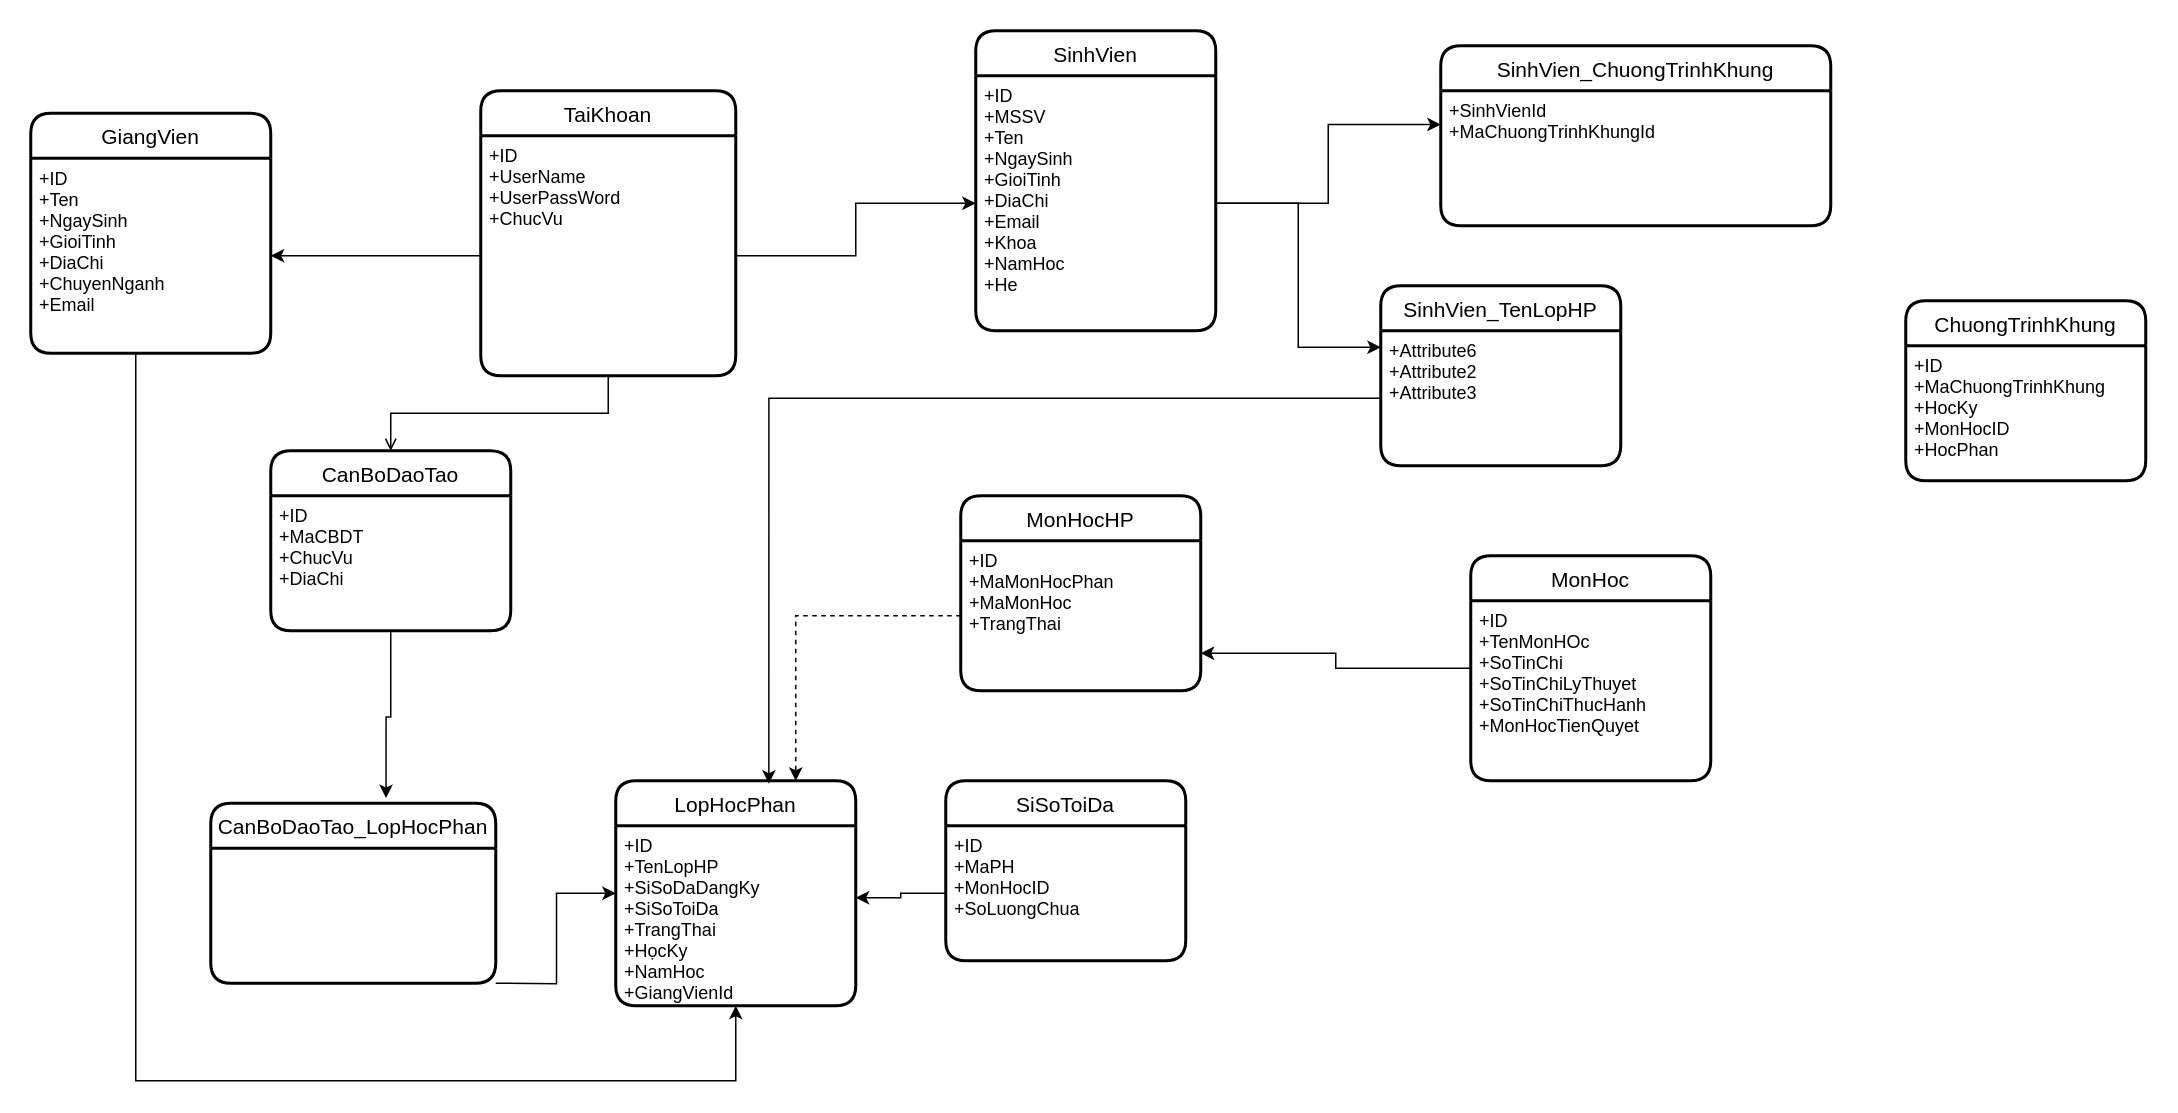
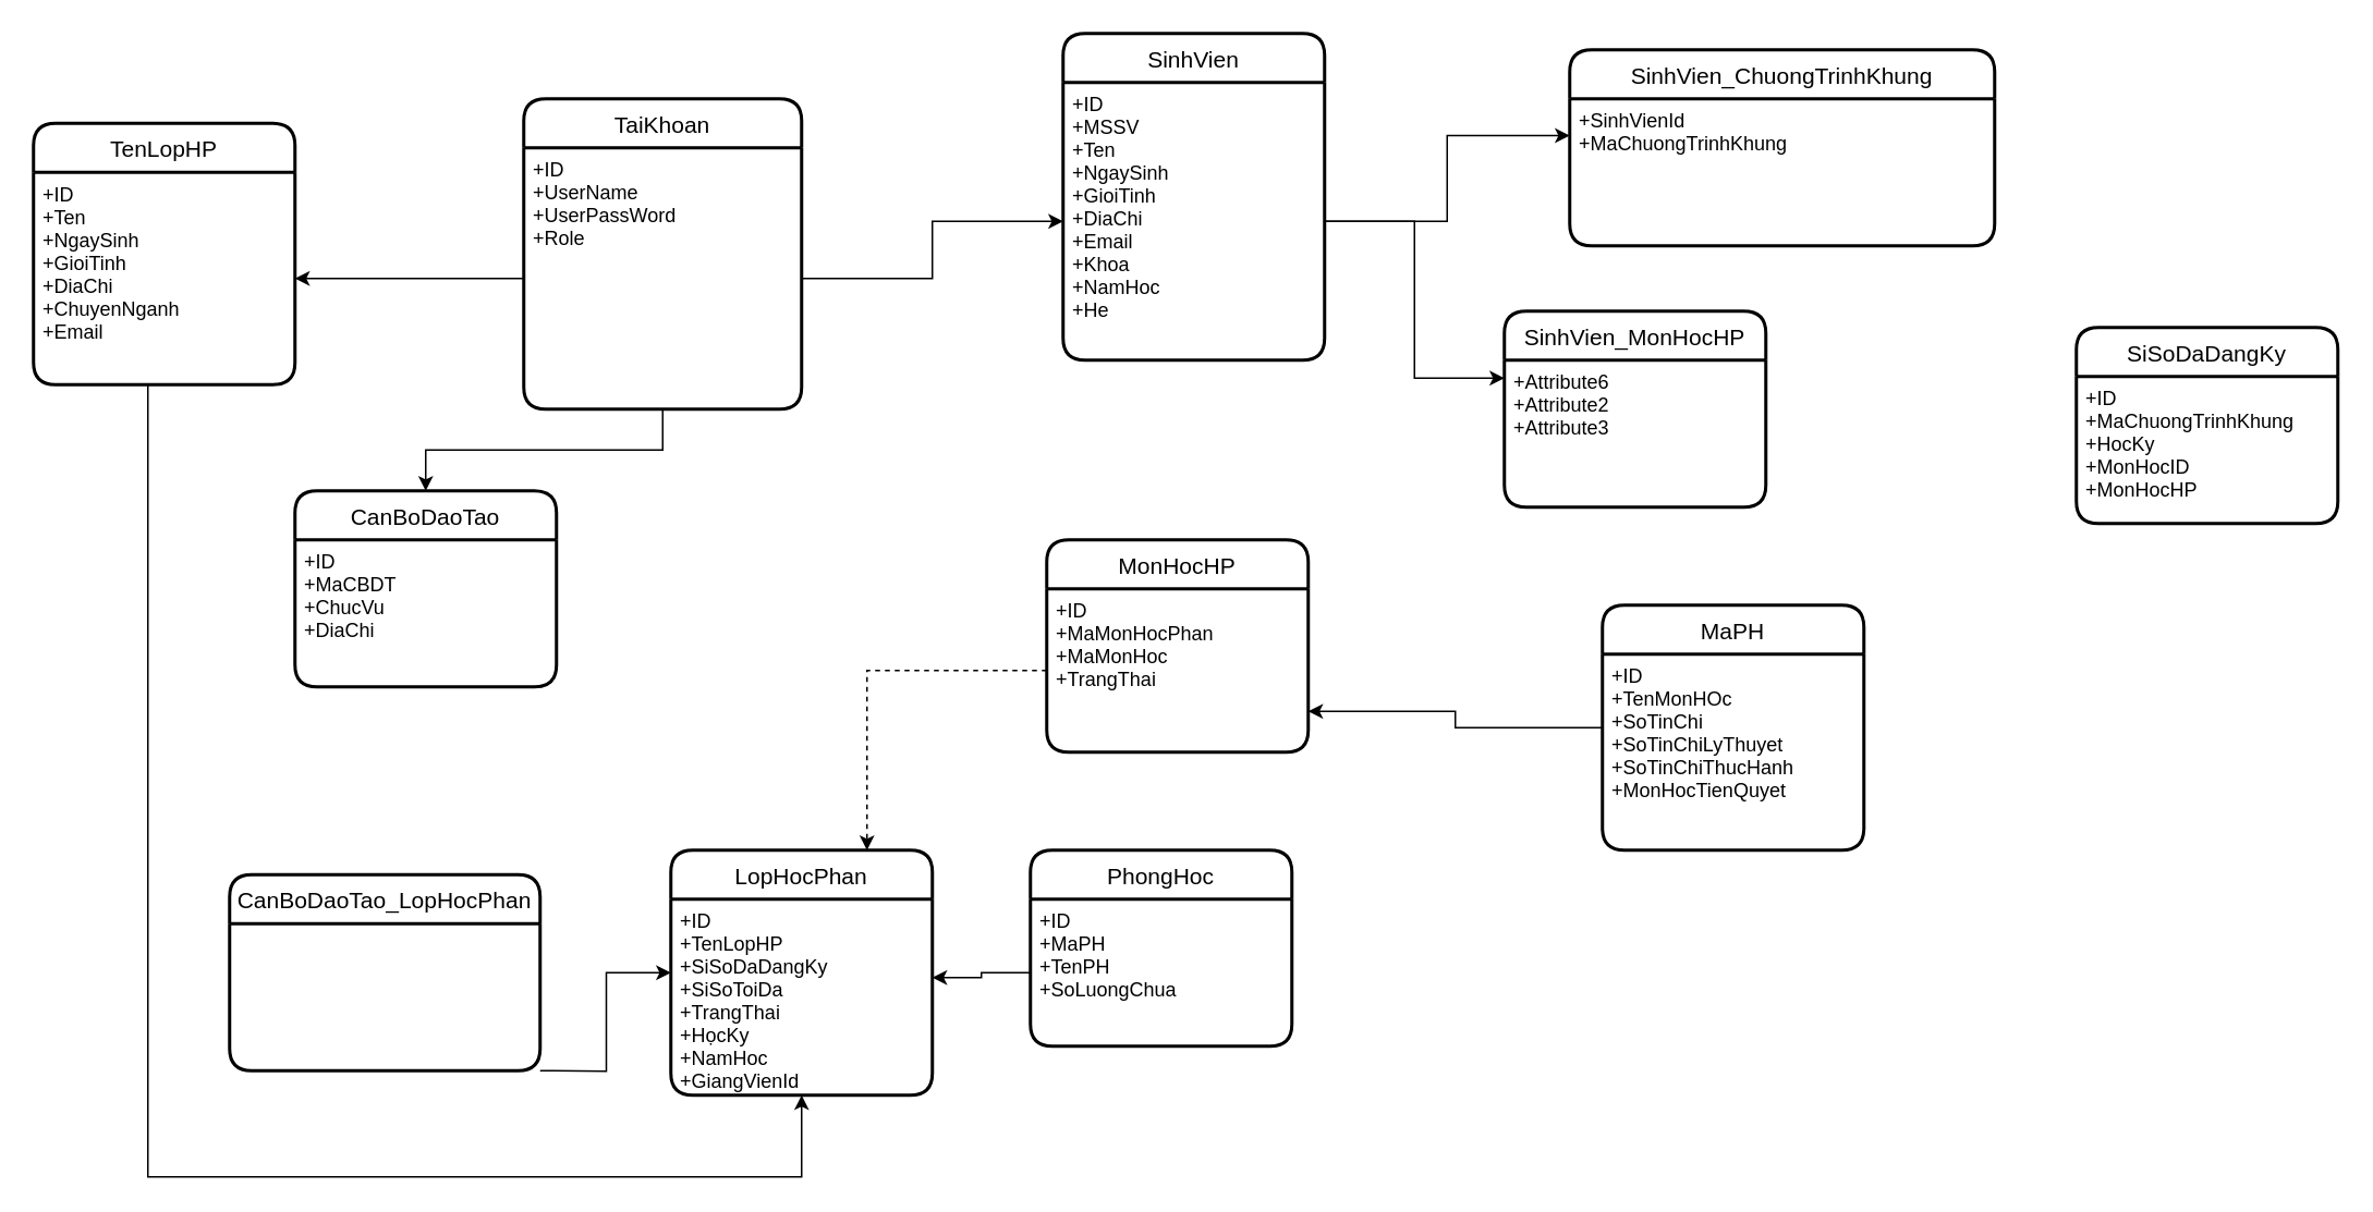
  <mxCell id="0" />
  <mxCell id="1" parent="0" />
- <mxCell id="2" style="edgeStyle=orthogonalEdgeStyle;rounded=0;orthogonalLoop=1;jettySize=auto;html=1;endArrow=open;" parent="1" source="3" target="9" edge="1"><mxGeometry relative="1" as="geometry" /></mxCell>
+ <mxCell id="2" style="edgeStyle=orthogonalEdgeStyle;rounded=0;orthogonalLoop=1;jettySize=auto;html=1;" parent="1" source="3" target="9" edge="1"><mxGeometry relative="1" as="geometry" /></mxCell>
  <mxCell id="3" value="TaiKhoan" style="swimlane;childLayout=stackLayout;horizontal=1;startSize=30;horizontalStack=0;rounded=1;fontSize=14;fontStyle=0;strokeWidth=2;resizeParent=0;resizeLast=1;shadow=0;dashed=0;align=center;" parent="1" vertex="1"><mxGeometry x="320" y="60" width="170" height="190" as="geometry" /></mxCell>
- <mxCell id="4" value="+ID&#10;+UserName&#10;+UserPassWord&#10;+ChucVu" style="align=left;strokeColor=none;fillColor=none;spacingLeft=4;fontSize=12;verticalAlign=top;resizable=0;rotatable=0;part=1;" parent="3" vertex="1"><mxGeometry y="30" width="170" height="160" as="geometry" /></mxCell>
+ <mxCell id="4" value="+ID&#10;+UserName&#10;+UserPassWord&#10;+Role" style="align=left;strokeColor=none;fillColor=none;spacingLeft=4;fontSize=12;verticalAlign=top;resizable=0;rotatable=0;part=1;" parent="3" vertex="1"><mxGeometry y="30" width="170" height="160" as="geometry" /></mxCell>
  <mxCell id="5" value="SinhVien" style="swimlane;childLayout=stackLayout;horizontal=1;startSize=30;horizontalStack=0;rounded=1;fontSize=14;fontStyle=0;strokeWidth=2;resizeParent=0;resizeLast=1;shadow=0;dashed=0;align=center;" parent="1" vertex="1"><mxGeometry x="650" y="20" width="160" height="200" as="geometry" /></mxCell>
  <mxCell id="6" value="+ID&#10;+MSSV&#10;+Ten&#10;+NgaySinh&#10;+GioiTinh&#10;+DiaChi&#10;+Email&#10;+Khoa&#10;+NamHoc&#10;+He&#10;" style="align=left;strokeColor=none;fillColor=none;spacingLeft=4;fontSize=12;verticalAlign=top;resizable=0;rotatable=0;part=1;" parent="5" vertex="1"><mxGeometry y="30" width="160" height="170" as="geometry" /></mxCell>
- <mxCell id="7" value="GiangVien" style="swimlane;childLayout=stackLayout;horizontal=1;startSize=30;horizontalStack=0;rounded=1;fontSize=14;fontStyle=0;strokeWidth=2;resizeParent=0;resizeLast=1;shadow=0;dashed=0;align=center;" parent="1" vertex="1"><mxGeometry x="20" y="75" width="160" height="160" as="geometry" /></mxCell>
+ <mxCell id="7" value="TenLopHP" style="swimlane;childLayout=stackLayout;horizontal=1;startSize=30;horizontalStack=0;rounded=1;fontSize=14;fontStyle=0;strokeWidth=2;resizeParent=0;resizeLast=1;shadow=0;dashed=0;align=center;" parent="1" vertex="1"><mxGeometry x="20" y="75" width="160" height="160" as="geometry" /></mxCell>
  <mxCell id="8" value="+ID&#10;+Ten&#10;+NgaySinh&#10;+GioiTinh&#10;+DiaChi&#10;+ChuyenNganh&#10;+Email" style="align=left;strokeColor=none;fillColor=none;spacingLeft=4;fontSize=12;verticalAlign=top;resizable=0;rotatable=0;part=1;" parent="7" vertex="1"><mxGeometry y="30" width="160" height="130" as="geometry" /></mxCell>
  <mxCell id="9" value="CanBoDaoTao" style="swimlane;childLayout=stackLayout;horizontal=1;startSize=30;horizontalStack=0;rounded=1;fontSize=14;fontStyle=0;strokeWidth=2;resizeParent=0;resizeLast=1;shadow=0;dashed=0;align=center;" parent="1" vertex="1"><mxGeometry y="300" width="160" height="120" as="geometry" x="180" /></mxCell>
  <mxCell id="10" value="+ID&#10;+MaCBDT&#10;+ChucVu&#10;+DiaChi" style="align=left;strokeColor=none;fillColor=none;spacingLeft=4;fontSize=12;verticalAlign=top;resizable=0;rotatable=0;part=1;" parent="9" vertex="1"><mxGeometry y="30" width="160" height="90" as="geometry" /></mxCell>
- <mxCell id="11" value="SinhVien_TenLopHP" style="swimlane;childLayout=stackLayout;horizontal=1;startSize=30;horizontalStack=0;rounded=1;fontSize=14;fontStyle=0;strokeWidth=2;resizeParent=0;resizeLast=1;shadow=0;dashed=0;align=center;" parent="1" vertex="1"><mxGeometry x="920" y="190" width="160" height="120" as="geometry" /></mxCell>
+ <mxCell id="11" value="SinhVien_MonHocHP" style="swimlane;childLayout=stackLayout;horizontal=1;startSize=30;horizontalStack=0;rounded=1;fontSize=14;fontStyle=0;strokeWidth=2;resizeParent=0;resizeLast=1;shadow=0;dashed=0;align=center;" parent="1" vertex="1"><mxGeometry x="920" y="190" width="160" height="120" as="geometry" /></mxCell>
  <mxCell id="12" value="+Attribute6&#10;+Attribute2&#10;+Attribute3" style="align=left;strokeColor=none;fillColor=none;spacingLeft=4;fontSize=12;verticalAlign=top;resizable=0;rotatable=0;part=1;" parent="11" vertex="1"><mxGeometry y="30" width="160" height="90" as="geometry" /></mxCell>
  <mxCell id="13" value="MonHocHP" style="swimlane;childLayout=stackLayout;horizontal=1;startSize=30;horizontalStack=0;rounded=1;fontSize=14;fontStyle=0;strokeWidth=2;resizeParent=0;resizeLast=1;shadow=0;dashed=0;align=center;" parent="1" vertex="1"><mxGeometry x="640" y="330" width="160" height="130" as="geometry" /></mxCell>
  <mxCell id="14" value="+ID&#10;+MaMonHocPhan&#10;+MaMonHoc&#10;+TrangThai" style="align=left;strokeColor=none;fillColor=none;spacingLeft=4;fontSize=12;verticalAlign=top;resizable=0;rotatable=0;part=1;" parent="13" vertex="1"><mxGeometry y="30" width="160" height="100" as="geometry" /></mxCell>
  <mxCell id="15" value="LopHocPhan" style="swimlane;childLayout=stackLayout;horizontal=1;startSize=30;horizontalStack=0;rounded=1;fontSize=14;fontStyle=0;strokeWidth=2;resizeParent=0;resizeLast=1;shadow=0;dashed=0;align=center;" parent="1" vertex="1"><mxGeometry x="410" y="520" width="160" height="150" as="geometry" /></mxCell>
  <mxCell id="16" value="+ID&#10;+TenLopHP&#10;+SiSoDaDangKy&#10;+SiSoToiDa&#10;+TrangThai&#10;+HọcKy&#10;+NamHoc&#10;+GiangVienId" style="align=left;strokeColor=none;fillColor=none;spacingLeft=4;fontSize=12;verticalAlign=top;resizable=0;rotatable=0;part=1;" parent="15" vertex="1"><mxGeometry y="30" width="160" height="120" as="geometry" /></mxCell>
- <mxCell id="17" value="SiSoToiDa" style="swimlane;childLayout=stackLayout;horizontal=1;startSize=30;horizontalStack=0;rounded=1;fontSize=14;fontStyle=0;strokeWidth=2;resizeParent=0;resizeLast=1;shadow=0;dashed=0;align=center;" parent="1" vertex="1"><mxGeometry x="630" y="520" width="160" height="120" as="geometry" /></mxCell>
- <mxCell id="18" value="+ID&#10;+MaPH&#10;+MonHocID&#10;+SoLuongChua&#10;&#10;" style="align=left;strokeColor=none;fillColor=none;spacingLeft=4;fontSize=12;verticalAlign=top;resizable=0;rotatable=0;part=1;" parent="17" vertex="1"><mxGeometry y="30" width="160" height="90" as="geometry" /></mxCell>
- <mxCell id="19" value="ChuongTrinhKhung" style="swimlane;childLayout=stackLayout;horizontal=1;startSize=30;horizontalStack=0;rounded=1;fontSize=14;fontStyle=0;strokeWidth=2;resizeParent=0;resizeLast=1;shadow=0;dashed=0;align=center;" parent="1" vertex="1"><mxGeometry x="1270" y="200" width="160" height="120" as="geometry" /></mxCell>
- <mxCell id="20" value="+ID&#10;+MaChuongTrinhKhung&#10;+HocKy&#10;+MonHocID&#10;+HocPhan" style="align=left;strokeColor=none;fillColor=none;spacingLeft=4;fontSize=12;verticalAlign=top;resizable=0;rotatable=0;part=1;" parent="19" vertex="1"><mxGeometry y="30" width="160" height="90" as="geometry" /></mxCell>
+ <mxCell id="17" value="PhongHoc" style="swimlane;childLayout=stackLayout;horizontal=1;startSize=30;horizontalStack=0;rounded=1;fontSize=14;fontStyle=0;strokeWidth=2;resizeParent=0;resizeLast=1;shadow=0;dashed=0;align=center;" parent="1" vertex="1"><mxGeometry x="630" y="520" width="160" height="120" as="geometry" /></mxCell>
+ <mxCell id="18" value="+ID&#10;+MaPH&#10;+TenPH&#10;+SoLuongChua&#10;&#10;" style="align=left;strokeColor=none;fillColor=none;spacingLeft=4;fontSize=12;verticalAlign=top;resizable=0;rotatable=0;part=1;" parent="17" vertex="1"><mxGeometry y="30" width="160" height="90" as="geometry" /></mxCell>
+ <mxCell id="19" value="SiSoDaDangKy" style="swimlane;childLayout=stackLayout;horizontal=1;startSize=30;horizontalStack=0;rounded=1;fontSize=14;fontStyle=0;strokeWidth=2;resizeParent=0;resizeLast=1;shadow=0;dashed=0;align=center;" parent="1" vertex="1"><mxGeometry x="1270" y="200" width="160" height="120" as="geometry" /></mxCell>
+ <mxCell id="20" value="+ID&#10;+MaChuongTrinhKhung&#10;+HocKy&#10;+MonHocID&#10;+MonHocHP" style="align=left;strokeColor=none;fillColor=none;spacingLeft=4;fontSize=12;verticalAlign=top;resizable=0;rotatable=0;part=1;" parent="19" vertex="1"><mxGeometry y="30" width="160" height="90" as="geometry" /></mxCell>
  <mxCell id="21" style="edgeStyle=orthogonalEdgeStyle;rounded=0;orthogonalLoop=1;jettySize=auto;html=1;entryX=1;entryY=0.75;entryDx=0;entryDy=0;" parent="1" source="22" target="14" edge="1"><mxGeometry relative="1" as="geometry" /></mxCell>
- <mxCell id="22" value="MonHoc" style="swimlane;childLayout=stackLayout;horizontal=1;startSize=30;horizontalStack=0;rounded=1;fontSize=14;fontStyle=0;strokeWidth=2;resizeParent=0;resizeLast=1;shadow=0;dashed=0;align=center;" parent="1" vertex="1"><mxGeometry x="980" y="370" width="160" height="150" as="geometry" /></mxCell>
+ <mxCell id="22" value="MaPH" style="swimlane;childLayout=stackLayout;horizontal=1;startSize=30;horizontalStack=0;rounded=1;fontSize=14;fontStyle=0;strokeWidth=2;resizeParent=0;resizeLast=1;shadow=0;dashed=0;align=center;" parent="1" vertex="1"><mxGeometry x="980" y="370" width="160" height="150" as="geometry" /></mxCell>
  <mxCell id="23" value="+ID&#10;+TenMonHOc&#10;+SoTinChi&#10;+SoTinChiLyThuyet&#10;+SoTinChiThucHanh&#10;+MonHocTienQuyet" style="align=left;strokeColor=none;fillColor=none;spacingLeft=4;fontSize=12;verticalAlign=top;resizable=0;rotatable=0;part=1;" parent="22" vertex="1"><mxGeometry y="30" width="160" height="120" as="geometry" /></mxCell>
  <mxCell id="24" style="edgeStyle=orthogonalEdgeStyle;rounded=0;orthogonalLoop=1;jettySize=auto;html=1;entryX=0;entryY=0.5;entryDx=0;entryDy=0;" parent="1" source="4" target="6" edge="1"><mxGeometry relative="1" as="geometry" /></mxCell>
  <mxCell id="25" style="edgeStyle=orthogonalEdgeStyle;rounded=0;orthogonalLoop=1;jettySize=auto;html=1;entryX=0;entryY=0.122;entryDx=0;entryDy=0;entryPerimeter=0;" parent="1" source="6" target="12" edge="1"><mxGeometry relative="1" as="geometry" /></mxCell>
  <mxCell id="26" style="edgeStyle=orthogonalEdgeStyle;rounded=0;orthogonalLoop=1;jettySize=auto;html=1;entryX=0.75;entryY=0;entryDx=0;entryDy=0;dashed=1;" parent="1" source="14" target="15" edge="1"><mxGeometry relative="1" as="geometry" /></mxCell>
  <mxCell id="27" style="edgeStyle=orthogonalEdgeStyle;rounded=0;orthogonalLoop=1;jettySize=auto;html=1;entryX=1;entryY=0.4;entryDx=0;entryDy=0;entryPerimeter=0;" parent="1" source="18" target="16" edge="1"><mxGeometry relative="1" as="geometry" /></mxCell>
- <mxCell id="28" style="edgeStyle=orthogonalEdgeStyle;rounded=0;orthogonalLoop=1;jettySize=auto;html=1;entryX=0.638;entryY=0.013;entryDx=0;entryDy=0;entryPerimeter=0;" parent="1" source="12" target="15" edge="1"><mxGeometry relative="1" as="geometry" /></mxCell>
  <mxCell id="29" style="edgeStyle=orthogonalEdgeStyle;rounded=0;orthogonalLoop=1;jettySize=auto;html=1;" parent="1" source="4" target="8" edge="1"><mxGeometry relative="1" as="geometry" /></mxCell>
  <mxCell id="30" value="CanBoDaoTao_LopHocPhan" style="swimlane;childLayout=stackLayout;horizontal=1;startSize=30;horizontalStack=0;rounded=1;fontSize=14;fontStyle=0;strokeWidth=2;resizeParent=0;resizeLast=1;shadow=0;dashed=0;align=center;" parent="1" vertex="1"><mxGeometry x="140" y="535" width="190" height="120" as="geometry" /></mxCell>
- <mxCell id="31" style="edgeStyle=orthogonalEdgeStyle;rounded=0;orthogonalLoop=1;jettySize=auto;html=1;entryX=0.615;entryY=-0.029;entryDx=0;entryDy=0;entryPerimeter=0;" parent="1" source="10" target="30" edge="1"><mxGeometry relative="1" as="geometry" /></mxCell>
  <mxCell id="32" style="edgeStyle=orthogonalEdgeStyle;rounded=0;orthogonalLoop=1;jettySize=auto;html=1;entryX=0;entryY=0.5;entryDx=0;entryDy=0;" parent="1" target="15" edge="1"><mxGeometry relative="1" as="geometry"><mxPoint x="330" y="654.941" as="sourcePoint" /></mxGeometry></mxCell>
  <mxCell id="33" style="edgeStyle=orthogonalEdgeStyle;rounded=0;orthogonalLoop=1;jettySize=auto;html=1;" parent="1" source="8" target="16" edge="1"><mxGeometry relative="1" as="geometry"><Array as="points"><mxPoint x="90" y="720" /><mxPoint x="490" y="720" /></Array></mxGeometry></mxCell>
  <mxCell id="34" value="SinhVien_ChuongTrinhKhung" style="swimlane;childLayout=stackLayout;horizontal=1;startSize=30;horizontalStack=0;rounded=1;fontSize=14;fontStyle=0;strokeWidth=2;resizeParent=0;resizeLast=1;shadow=0;dashed=0;align=center;" parent="1" vertex="1"><mxGeometry x="960" y="30" width="260" height="120" as="geometry" /></mxCell>
- <mxCell id="35" value="+SinhVienId&#10;+MaChuongTrinhKhungId " style="align=left;strokeColor=none;fillColor=none;spacingLeft=4;fontSize=12;verticalAlign=top;resizable=0;rotatable=0;part=1;" parent="34" vertex="1"><mxGeometry y="30" width="260" height="90" as="geometry" /></mxCell>
+ <mxCell id="35" value="+SinhVienId&#10;+MaChuongTrinhKhung " style="align=left;strokeColor=none;fillColor=none;spacingLeft=4;fontSize=12;verticalAlign=top;resizable=0;rotatable=0;part=1;" parent="34" vertex="1"><mxGeometry y="30" width="260" height="90" as="geometry" /></mxCell>
  <mxCell id="36" style="edgeStyle=orthogonalEdgeStyle;rounded=0;orthogonalLoop=1;jettySize=auto;html=1;entryX=0;entryY=0.25;entryDx=0;entryDy=0;" parent="1" source="6" target="35" edge="1"><mxGeometry relative="1" as="geometry" /></mxCell>
